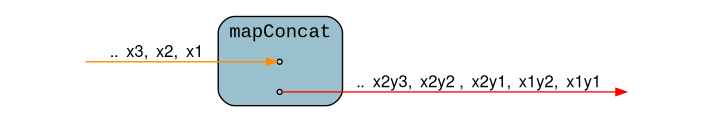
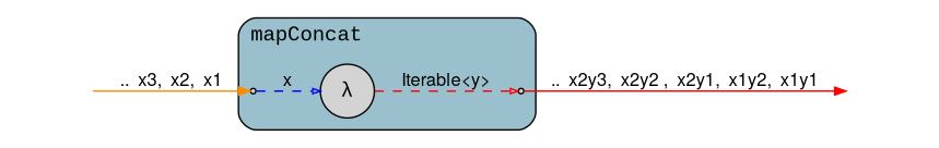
  digraph {
    fontname="Courier New,Helvetica"
    rankdir=LR
    node [fontname="Courier New,Helvetica,Comic Sans MS" shape=point style=filled fillcolor=lightgrey]
    edge [arrowsize=0.5 fontname="Helvetica,Comic Sans MS" fontsize=12 fontstyle=bold color=red]
    dm_fin
+   n2 [label="λ" shape=circle]
    dm_fout
    dm_ip [shape=box style=invis fillcolor=""]
    dm_op [shape=box style=invis fillcolor=""]
    subgraph cluster_1 {
      fillcolor=lightblue3
      label=mapConcat
      labeljust=l
      style="filled,rounded"
      dm_fin
+     n2
      dm_fout
    }
+   dm_fin -> n2 [arrowhead=empty label=x style=dashed color=blue]
+   n2 -> dm_fout [arrowhead=empty label="Iterable<y>" style=dashed]
    dm_fout -> dm_op [arrowsize=.75 label="..  x2y3,  x2y2 ,  x2y1,  x1y2,  x1y1"]
    dm_ip -> dm_fin [arrowsize=.75 label="..  x3,  x2,  x1" color=darkorange]
  }
